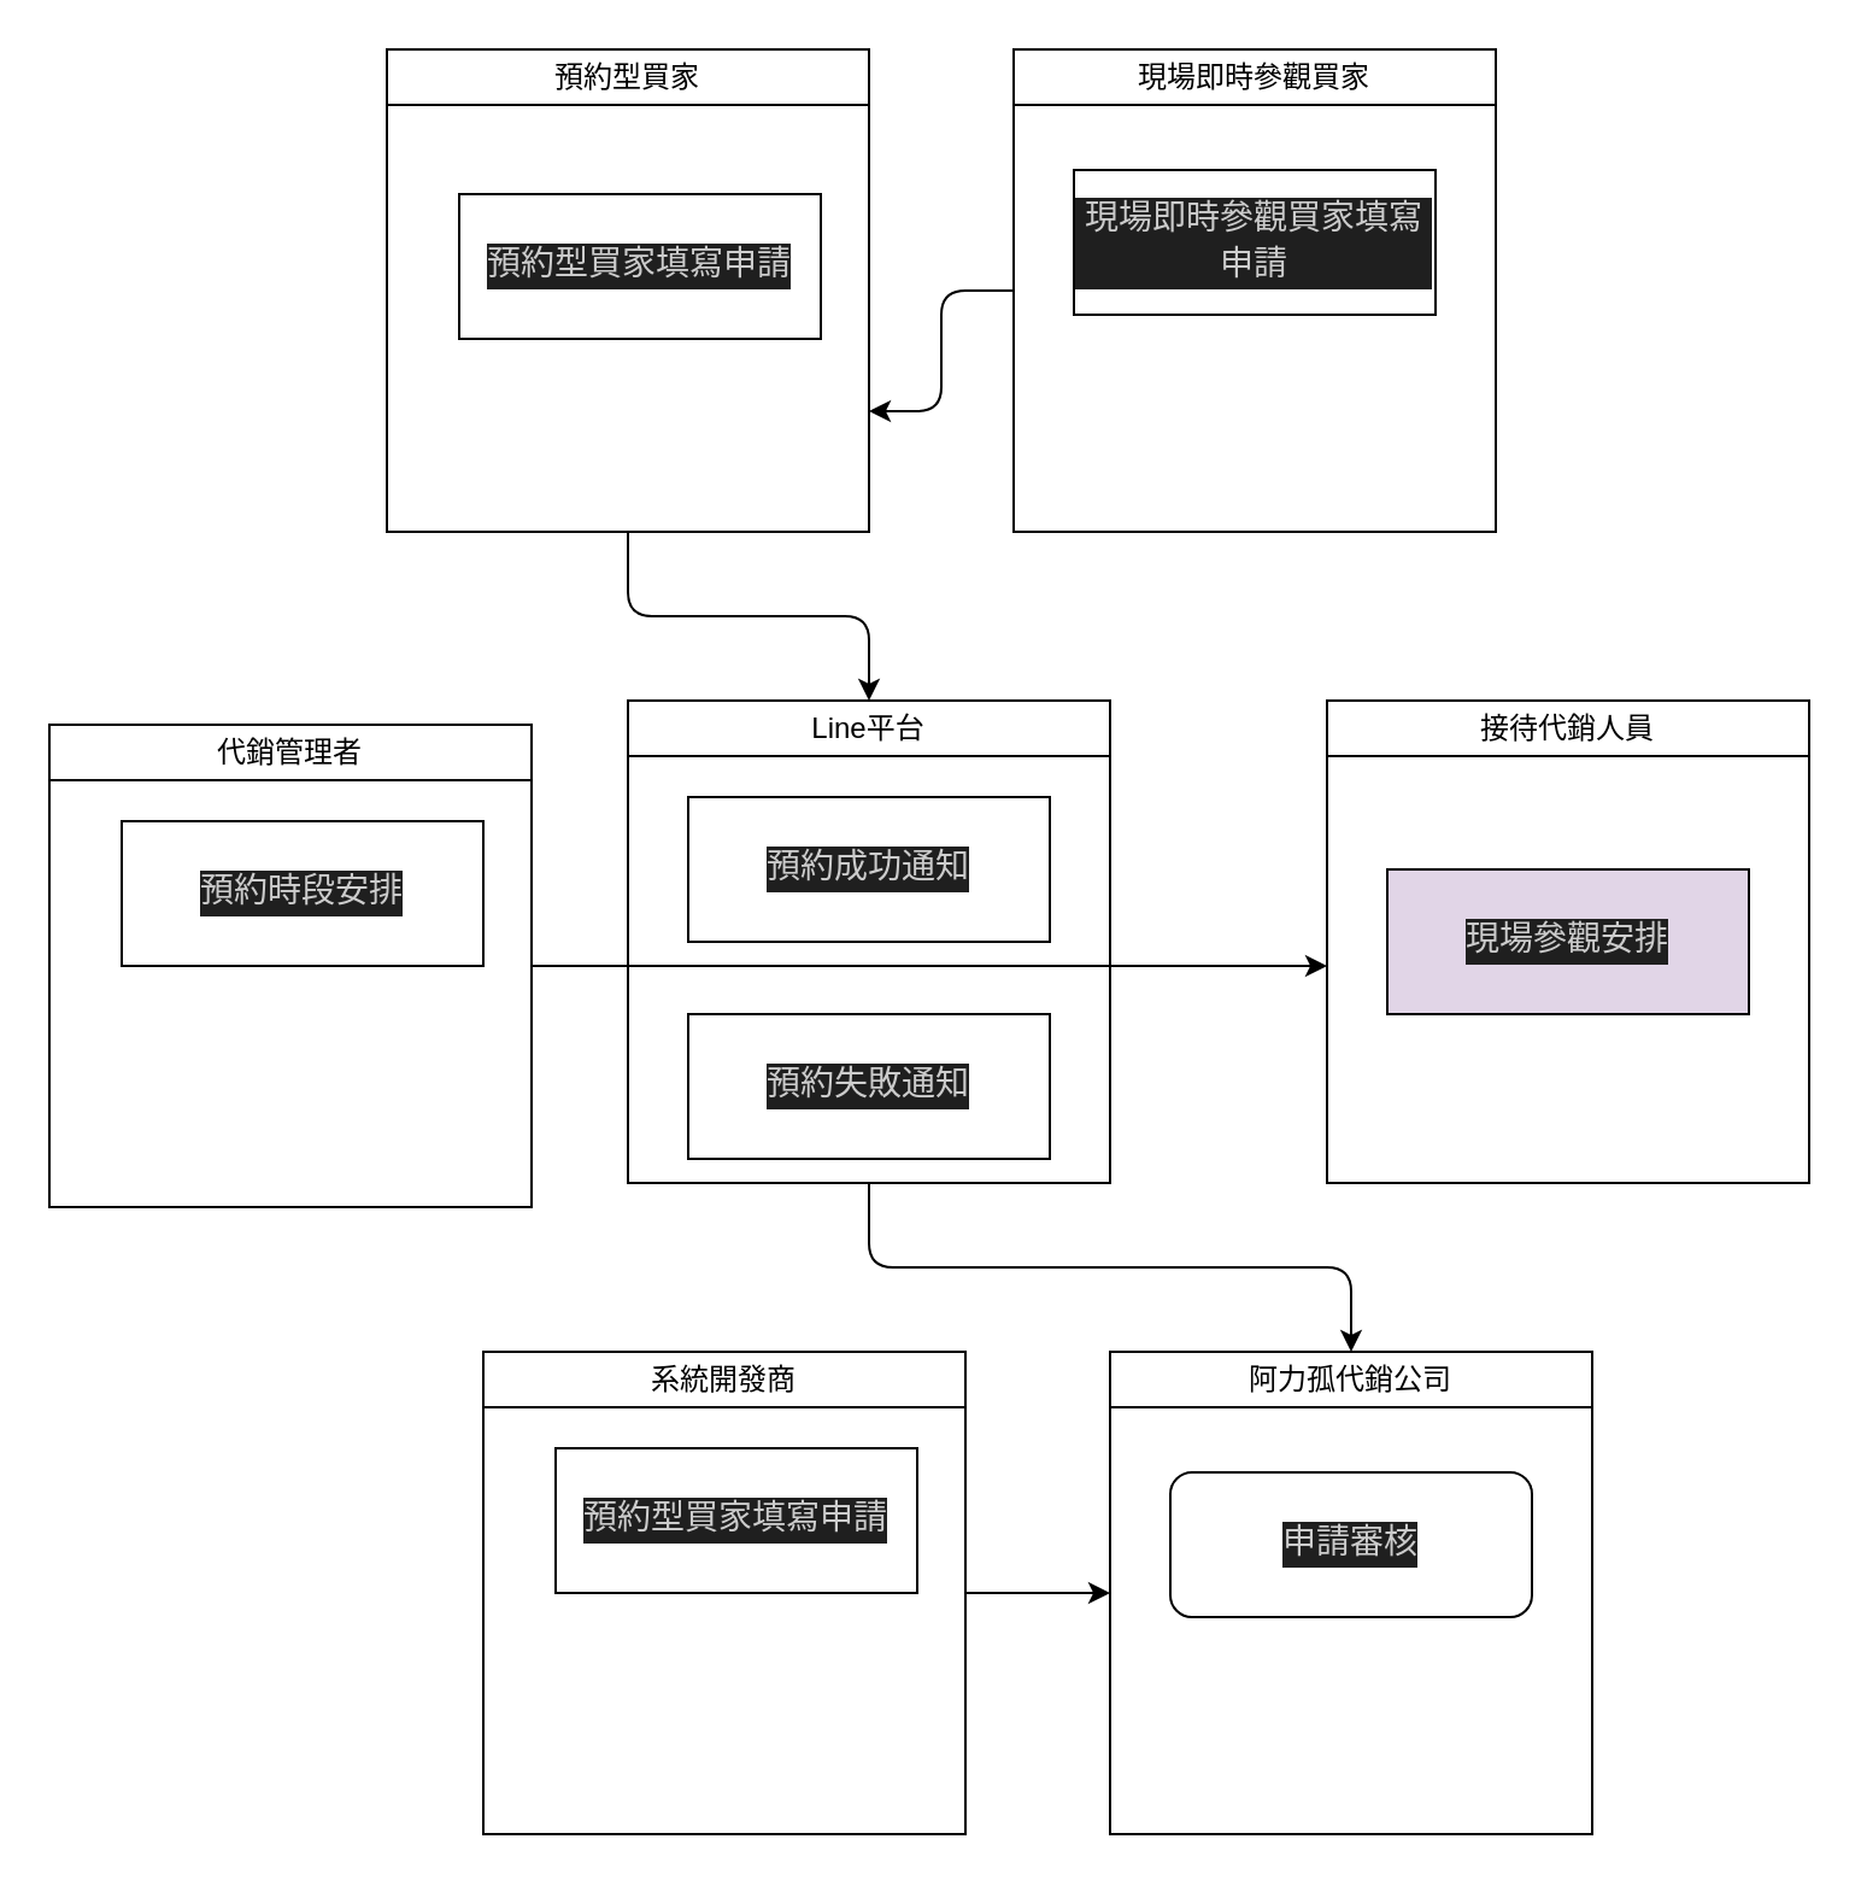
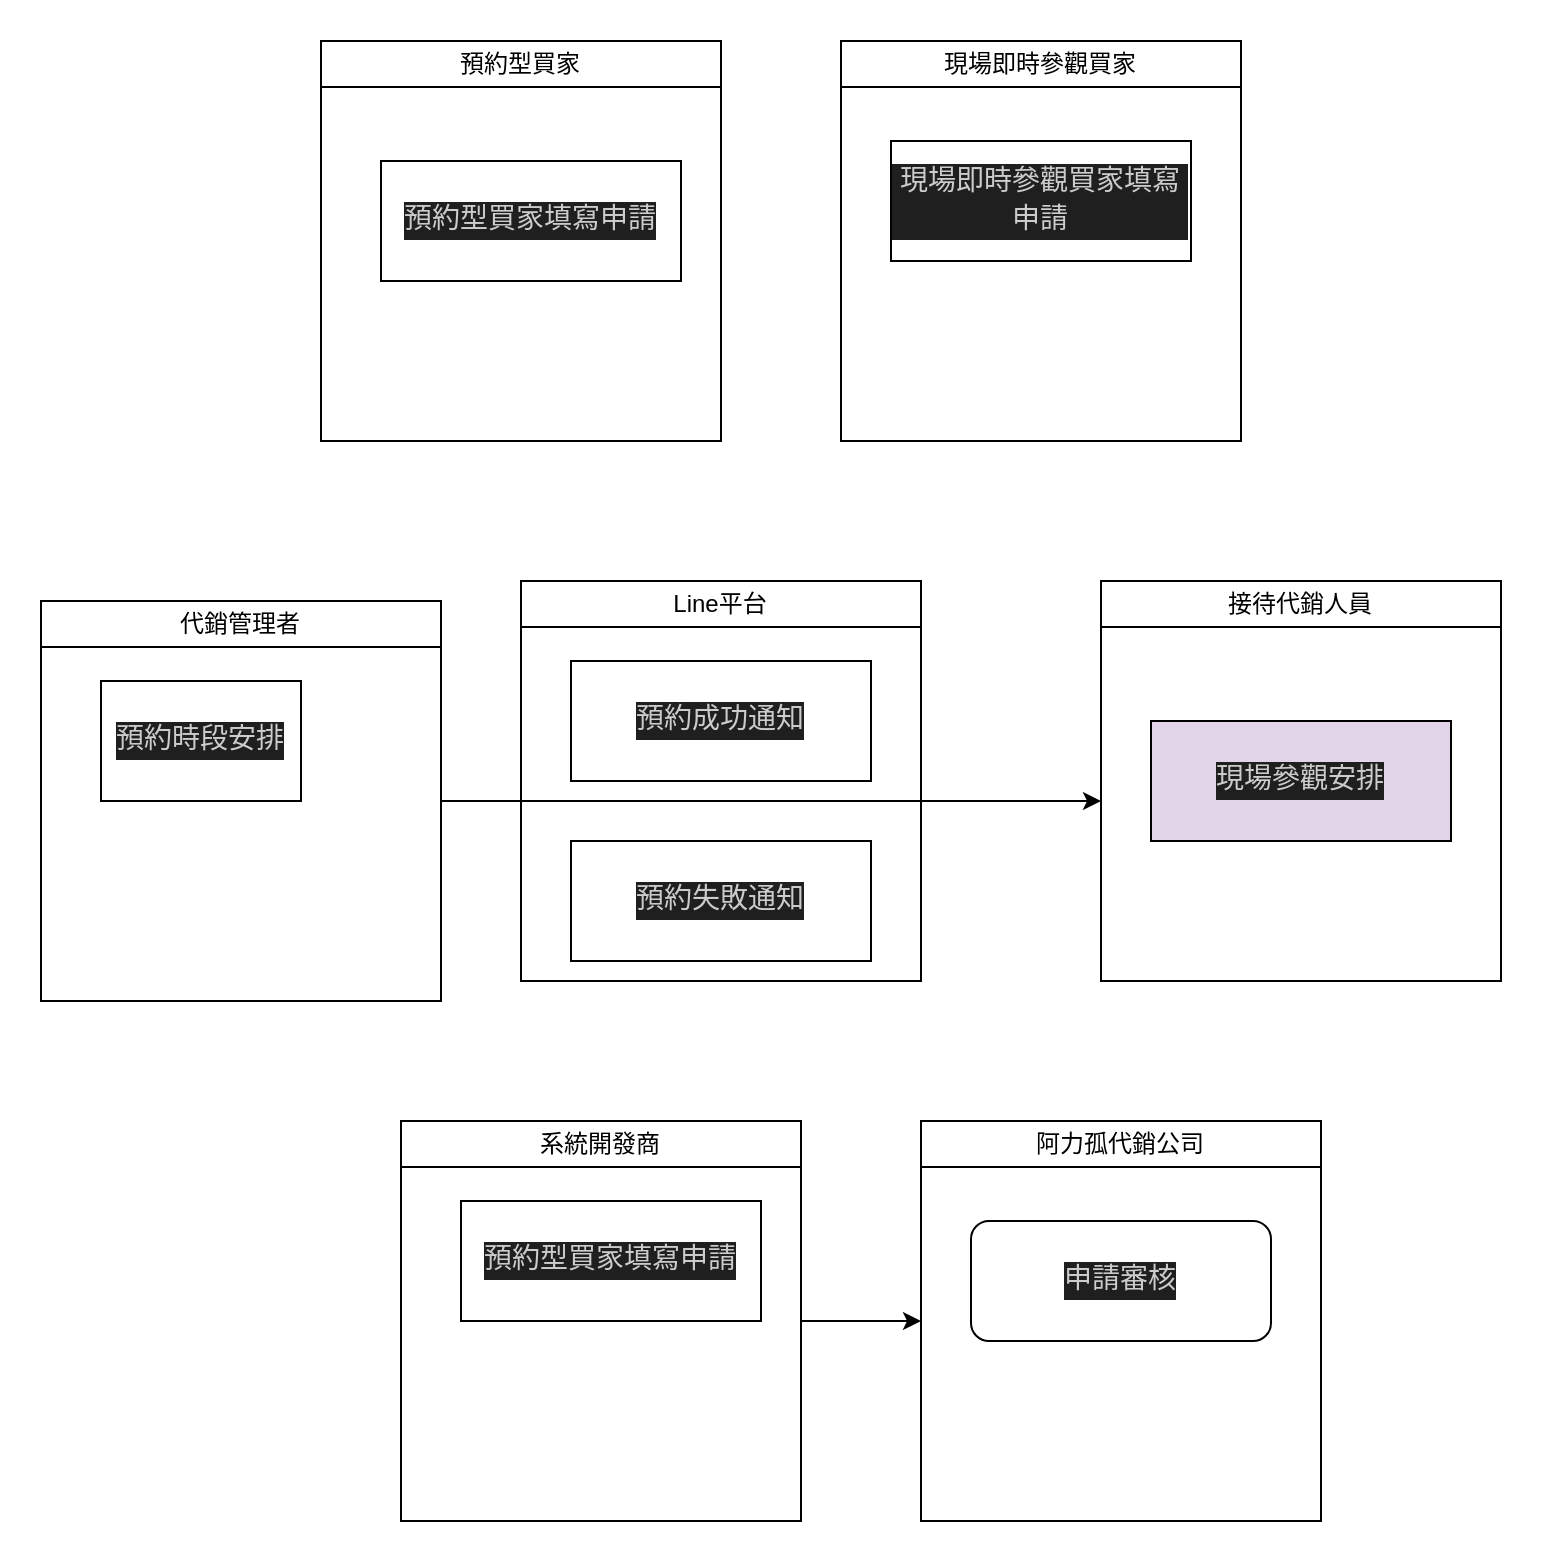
  <mxCell id="0" />
  <mxCell id="1" parent="0" />
- <mxCell id="2" style="edgeStyle=orthogonalEdgeStyle;html=1;entryX=1;entryY=0.75;entryDx=0;entryDy=0;" edge="1" parent="1" source="3" target="6"><mxGeometry relative="1" as="geometry" /></mxCell>
  <mxCell id="3" value="&lt;span style=&quot;font-weight: 400;&quot;&gt;現場即時參觀買家&lt;/span&gt;" style="swimlane;whiteSpace=wrap;html=1;" vertex="1" parent="1"><mxGeometry x="420" y="20" width="200" height="200" as="geometry" /></mxCell>
  <mxCell id="4" value="&lt;div style=&quot;color: rgb(204, 204, 204); background-color: rgb(31, 31, 31); font-family: Consolas, &amp;quot;Courier New&amp;quot;, monospace; font-size: 14px; line-height: 19px;&quot;&gt;&lt;div style=&quot;line-height: 19px;&quot;&gt;現場即時參觀買家填寫申請&lt;/div&gt;&lt;/div&gt;" style="whiteSpace=wrap;html=1;" vertex="1" parent="3"><mxGeometry x="25" y="50" width="150" height="60" as="geometry" /></mxCell>
- <mxCell id="5" style="edgeStyle=orthogonalEdgeStyle;html=1;" edge="1" parent="1" source="6" target="16"><mxGeometry relative="1" as="geometry" /></mxCell>
  <mxCell id="6" value="&lt;span style=&quot;font-weight: 400;&quot;&gt;預約型買家&lt;/span&gt;" style="swimlane;whiteSpace=wrap;html=1;" vertex="1" parent="1"><mxGeometry x="160" y="20" width="200" height="200" as="geometry" /></mxCell>
  <mxCell id="7" value="&lt;div style=&quot;color: rgb(204, 204, 204); background-color: rgb(31, 31, 31); font-family: Consolas, &amp;quot;Courier New&amp;quot;, monospace; font-size: 14px; line-height: 19px;&quot;&gt;預約型買家填寫申請&lt;/div&gt;" style="whiteSpace=wrap;html=1;" vertex="1" parent="6"><mxGeometry x="30" y="60" width="150" height="60" as="geometry" /></mxCell>
  <mxCell id="8" style="edgeStyle=orthogonalEdgeStyle;html=1;entryX=0;entryY=0.5;entryDx=0;entryDy=0;" edge="1" parent="1" source="9" target="11"><mxGeometry relative="1" as="geometry" /></mxCell>
  <mxCell id="9" value="&lt;span style=&quot;font-weight: 400;&quot;&gt;系統開發商&lt;/span&gt;" style="swimlane;whiteSpace=wrap;html=1;" vertex="1" parent="1"><mxGeometry x="200" y="560" width="200" height="200" as="geometry" /></mxCell>
  <mxCell id="10" value="&lt;div style=&quot;color: rgb(204, 204, 204); background-color: rgb(31, 31, 31); font-family: Consolas, &amp;quot;Courier New&amp;quot;, monospace; font-size: 14px; line-height: 19px;&quot;&gt;預約型買家填寫申請&lt;/div&gt;" style="whiteSpace=wrap;html=1;" vertex="1" parent="9"><mxGeometry x="30" y="40" width="150" height="60" as="geometry" /></mxCell>
  <mxCell id="11" value="&lt;span style=&quot;font-weight: 400;&quot;&gt;阿力孤代銷公司&lt;/span&gt;" style="swimlane;whiteSpace=wrap;html=1;" vertex="1" parent="1"><mxGeometry x="460" y="560" width="200" height="200" as="geometry" /></mxCell>
  <mxCell id="12" value="&lt;div style=&quot;color: rgb(204, 204, 204); background-color: rgb(31, 31, 31); font-family: Consolas, &amp;quot;Courier New&amp;quot;, monospace; font-size: 14px; line-height: 19px;&quot;&gt;&lt;div style=&quot;line-height: 19px;&quot;&gt;申請審核&lt;/div&gt;&lt;/div&gt;" style="whiteSpace=wrap;html=1;rounded=1;" vertex="1" parent="11"><mxGeometry x="25" y="50" width="150" height="60" as="geometry" /></mxCell>
  <mxCell id="13" value="&lt;span style=&quot;font-weight: 400;&quot;&gt;接待代銷人員&lt;/span&gt;" style="swimlane;whiteSpace=wrap;html=1;" vertex="1" parent="1"><mxGeometry x="550" y="290" width="200" height="200" as="geometry" /></mxCell>
  <mxCell id="14" value="&lt;div style=&quot;color: rgb(204, 204, 204); background-color: rgb(31, 31, 31); font-family: Consolas, &amp;quot;Courier New&amp;quot;, monospace; font-size: 14px; line-height: 19px;&quot;&gt;&lt;span style=&quot;&quot;&gt;現場參觀安排&lt;/span&gt;&lt;/div&gt;" style="whiteSpace=wrap;html=1;fillColor=#e1d5e7;" vertex="1" parent="13"><mxGeometry x="25" y="70" width="150" height="60" as="geometry" /></mxCell>
- <mxCell id="15" style="edgeStyle=orthogonalEdgeStyle;html=1;entryX=0.5;entryY=0;entryDx=0;entryDy=0;" edge="1" parent="1" source="16" target="11"><mxGeometry relative="1" as="geometry" /></mxCell>
  <mxCell id="16" value="&lt;span style=&quot;font-weight: 400;&quot;&gt;Line平台&lt;/span&gt;" style="swimlane;whiteSpace=wrap;html=1;" vertex="1" parent="1"><mxGeometry x="260" y="290" width="200" height="200" as="geometry" /></mxCell>
  <mxCell id="17" value="&lt;div style=&quot;color: rgb(204, 204, 204); background-color: rgb(31, 31, 31); font-family: Consolas, &amp;quot;Courier New&amp;quot;, monospace; font-size: 14px; line-height: 19px;&quot;&gt;&lt;div style=&quot;line-height: 19px;&quot;&gt;預約成功通知 &lt;/div&gt;&lt;/div&gt;" style="whiteSpace=wrap;html=1;" vertex="1" parent="16"><mxGeometry x="25" y="40" width="150" height="60" as="geometry" /></mxCell>
  <mxCell id="18" value="&lt;div style=&quot;color: rgb(204, 204, 204); background-color: rgb(31, 31, 31); font-family: Consolas, &amp;quot;Courier New&amp;quot;, monospace; font-size: 14px; line-height: 19px;&quot;&gt;&lt;div style=&quot;line-height: 19px;&quot;&gt;&lt;div style=&quot;line-height: 19px;&quot;&gt;&lt;div&gt;預約失敗通知&lt;/div&gt;&lt;/div&gt;&lt;/div&gt;&lt;/div&gt;" style="whiteSpace=wrap;html=1;" vertex="1" parent="16"><mxGeometry x="25" y="130" width="150" height="60" as="geometry" /></mxCell>
  <mxCell id="19" style="edgeStyle=orthogonalEdgeStyle;html=1;" edge="1" parent="1" source="20"><mxGeometry relative="1" as="geometry"><mxPoint x="550" y="400" as="targetPoint" /></mxGeometry></mxCell>
  <mxCell id="20" value="&lt;span style=&quot;font-weight: 400;&quot;&gt;代銷管理者&lt;/span&gt;" style="swimlane;whiteSpace=wrap;html=1;" vertex="1" parent="1"><mxGeometry x="20" y="300" width="200" height="200" as="geometry" /></mxCell>
- <mxCell id="21" value="&lt;div style=&quot;color: rgb(204, 204, 204); background-color: rgb(31, 31, 31); font-family: Consolas, &amp;quot;Courier New&amp;quot;, monospace; font-size: 14px; line-height: 19px;&quot;&gt;&lt;div style=&quot;line-height: 19px;&quot;&gt;預約時段安排&lt;/div&gt;&lt;/div&gt;" style="whiteSpace=wrap;html=1;" vertex="1" parent="20"><mxGeometry x="30" y="40" width="150" height="60" as="geometry" /></mxCell>
+ <mxCell id="21" value="&lt;div style=&quot;color: rgb(204, 204, 204); background-color: rgb(31, 31, 31); font-family: Consolas, &amp;quot;Courier New&amp;quot;, monospace; font-size: 14px; line-height: 19px;&quot;&gt;&lt;div style=&quot;line-height: 19px;&quot;&gt;預約時段安排&lt;/div&gt;&lt;/div&gt;" style="whiteSpace=wrap;html=1;" vertex="1" parent="20"><mxGeometry x="30" y="40" width="100" height="60" as="geometry" /></mxCell>
